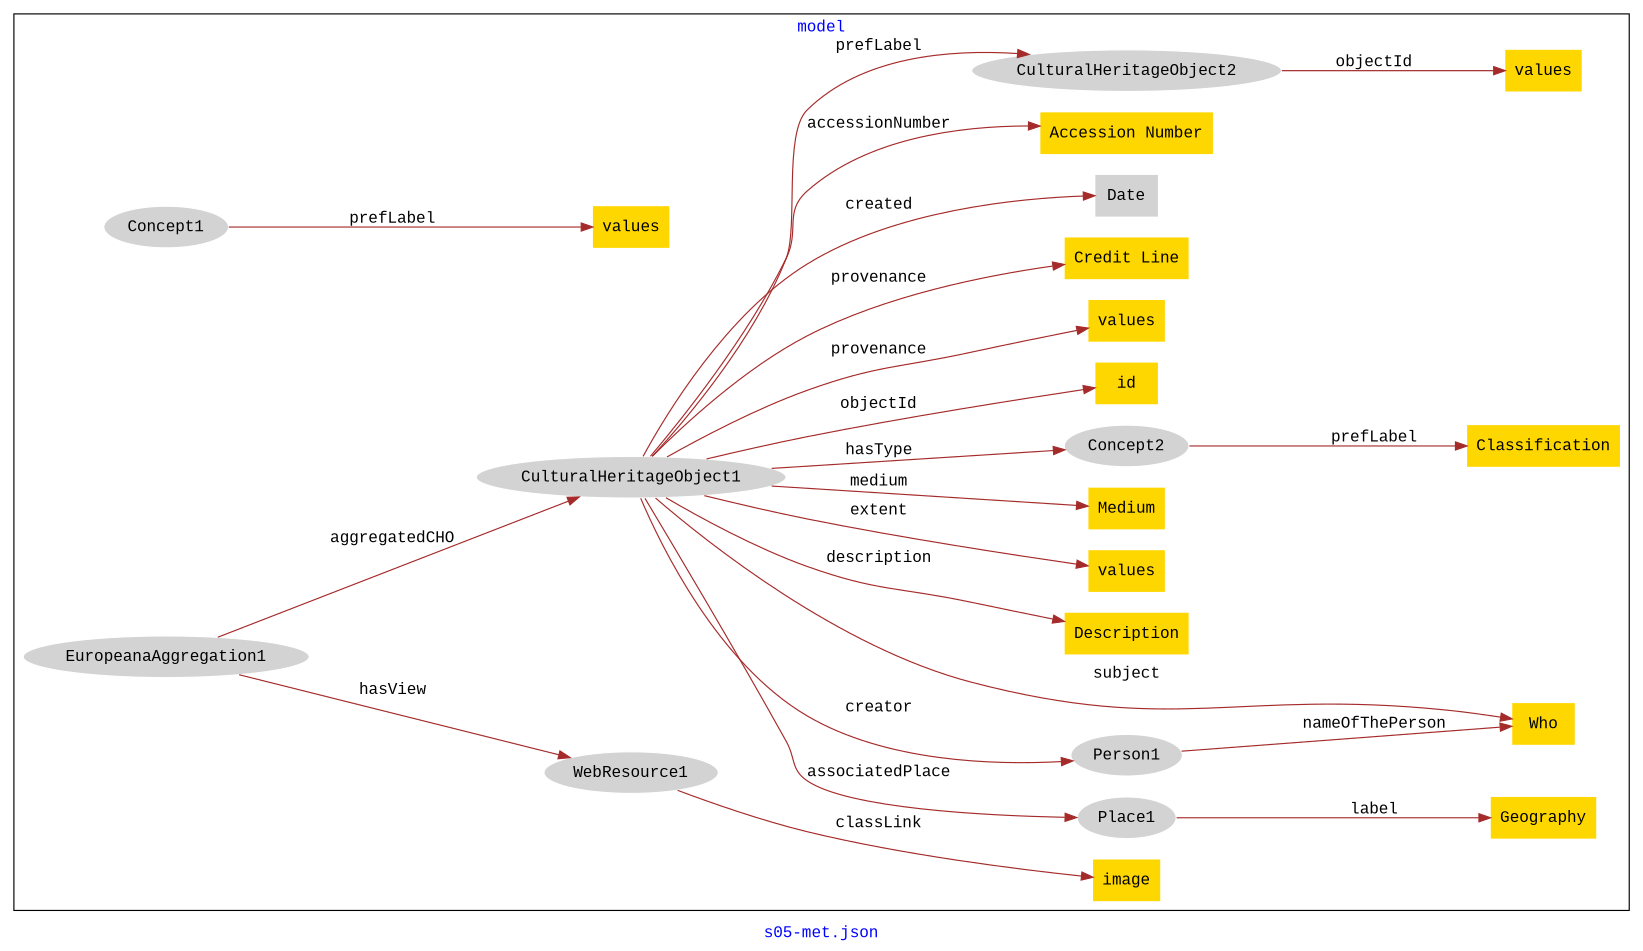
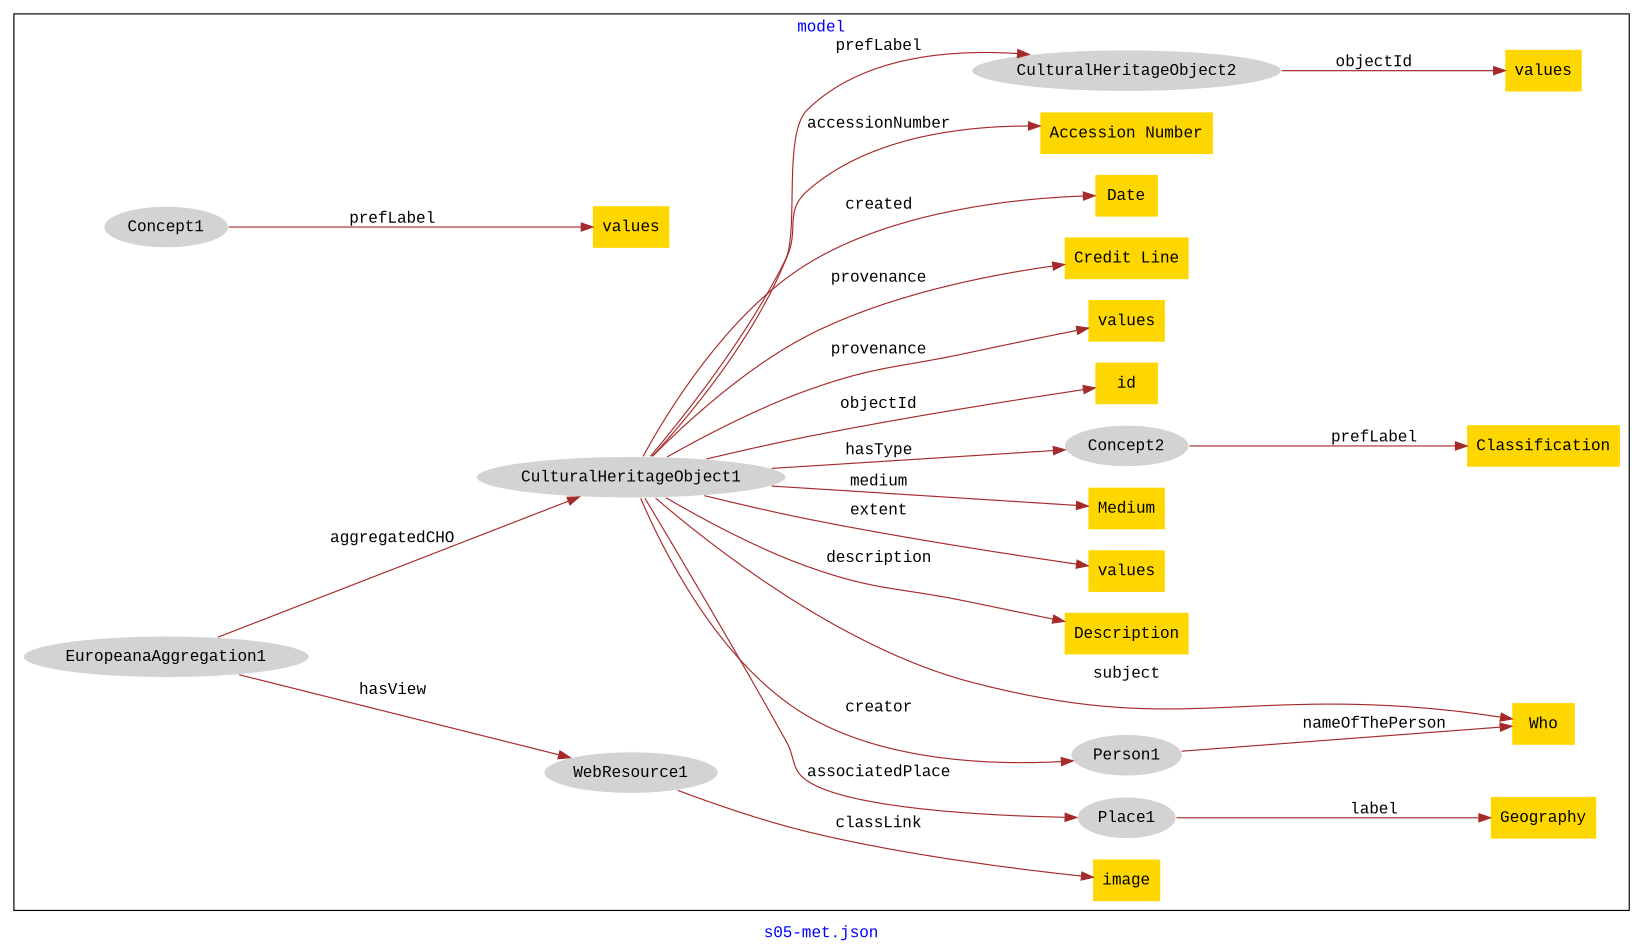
  digraph {
    fontcolor=blue
    fontname="Liberation Mono"
    label="s05-met.json"
    rankdir=LR
    remincross=true
    node [fillcolor=gold fontname="Liberation Mono" style=filled shape=plaintext]
    edge [color=brown fontcolor=black fontname="Liberation Mono"]
    n1 [color=white fillcolor=lightgray label=CulturalHeritageObject1 shape=""]
    n2 [color=white fillcolor=lightgray label=CulturalHeritageObject2 shape=""]
    n3 [color=white fillcolor=lightgray label=Person1 shape=""]
    n4 [color=white fillcolor=lightgray label=Place1 shape=""]
    n5 [color=white fillcolor=lightgray label=Concept1 shape=""]
    n6 [color=white fillcolor=lightgray label=Concept2 shape=""]
    n7 [color=white fillcolor=lightgray label=EuropeanaAggregation1 shape=""]
    n8 [color=white fillcolor=lightgray label=WebResource1 shape=""]
    n9 [label=Description]
    n10 [label=values]
    n11 [label=values]
    n12 [label=Classification]
    n13 [label=values]
    n14 [label=Medium]
    n15 [label=Who]
    n16 [label=id]
    n17 [label=Geography]
    n18 [label=values]
    n19 [label="Credit Line"]
-   n20 [fillcolor=lightgray label=Date]
+   n20 [label=Date]
    n21 [label="Accession Number"]
    n22 [label=image]
    subgraph cluster_1 {
      label=model
      n1
      n2
      n3
      n4
      n5
      n6
      n7
      n8
      n9
      n10
      n11
      n12
      n13
      n14
      n15
      n16
      n17
      n18
      n19
      n20
      n21
      n22
    }
    n1 -> n2 [label=prefLabel]
    n1 -> n3 [label=creator]
    n1 -> n4 [label=associatedPlace]
    n1 -> n6 [label=hasType]
    n1 -> n9 [label=description]
    n1 -> n11 [label=extent]
    n1 -> n14 [label=medium]
    n1 -> n15 [label=subject]
    n1 -> n16 [label=objectId]
    n1 -> n18 [label=provenance]
    n1 -> n19 [label=provenance]
    n1 -> n20 [label=created]
    n1 -> n21 [label=accessionNumber]
    n2 -> n13 [label=objectId]
    n3 -> n15 [label=nameOfThePerson]
    n4 -> n17 [label=label]
    n5 -> n10 [label=prefLabel]
    n6 -> n12 [label=prefLabel]
    n7 -> n1 [label=aggregatedCHO]
    n7 -> n8 [label=hasView]
    n8 -> n22 [label=classLink]
  }
